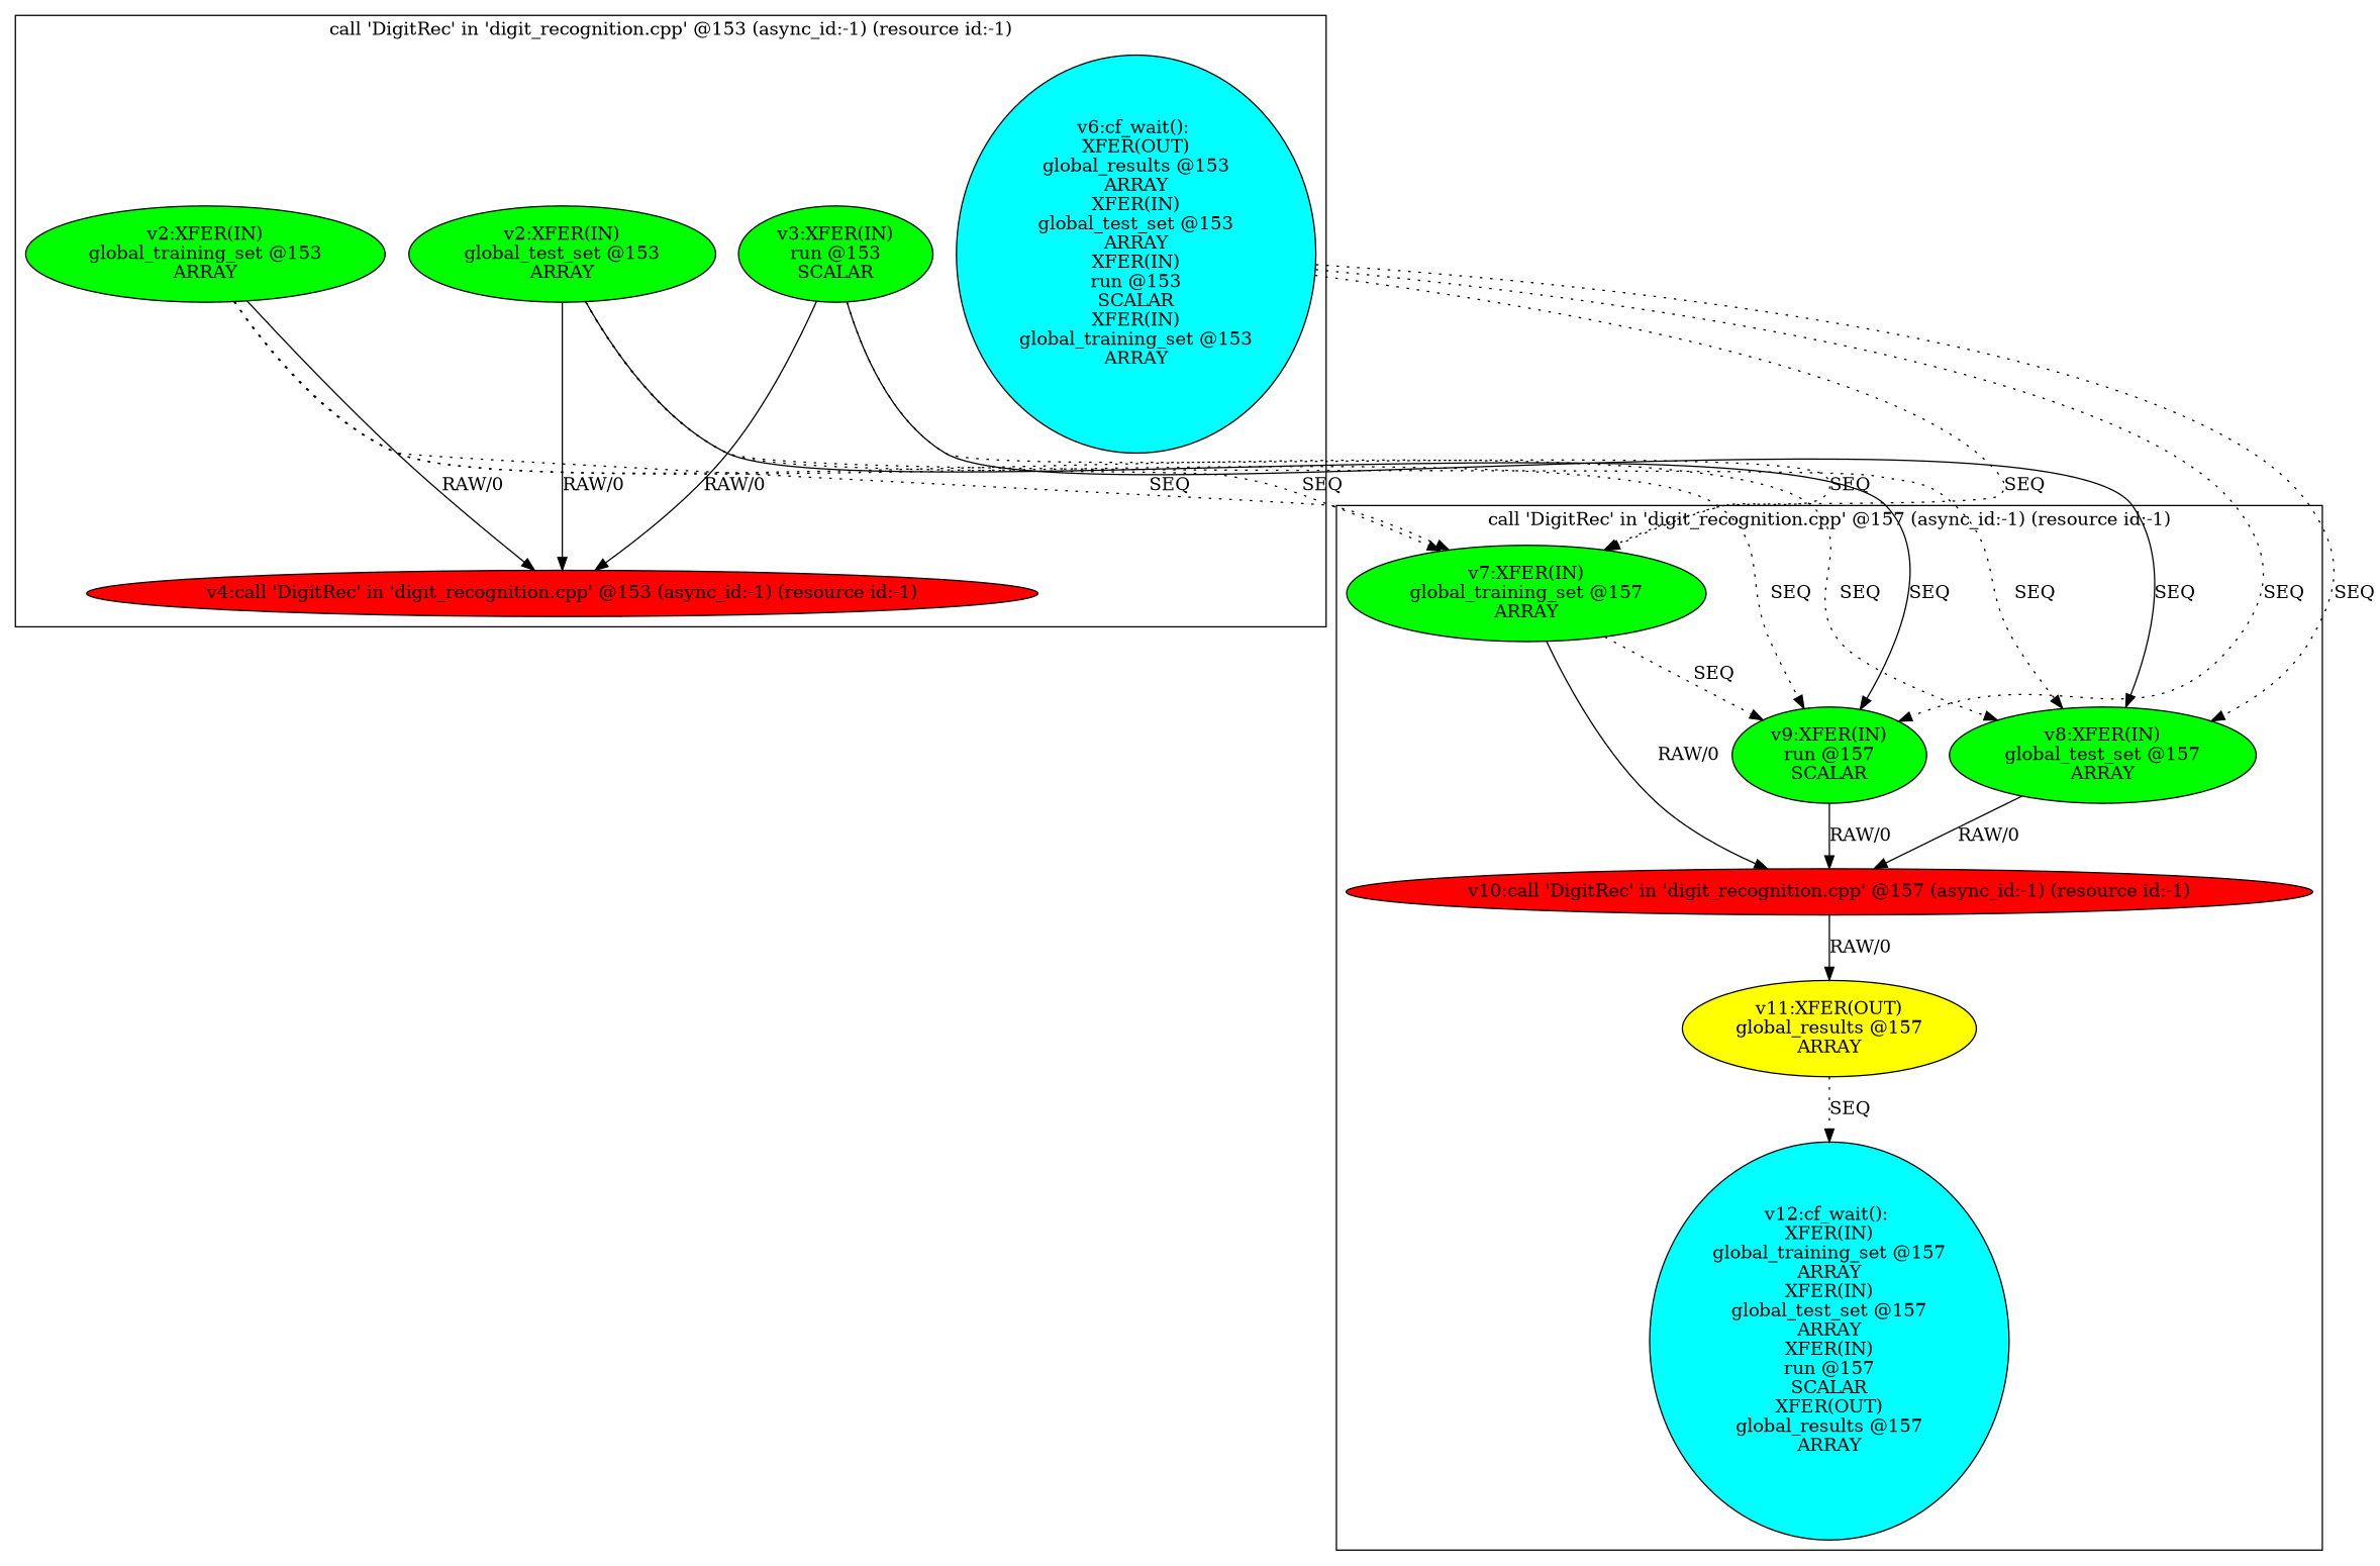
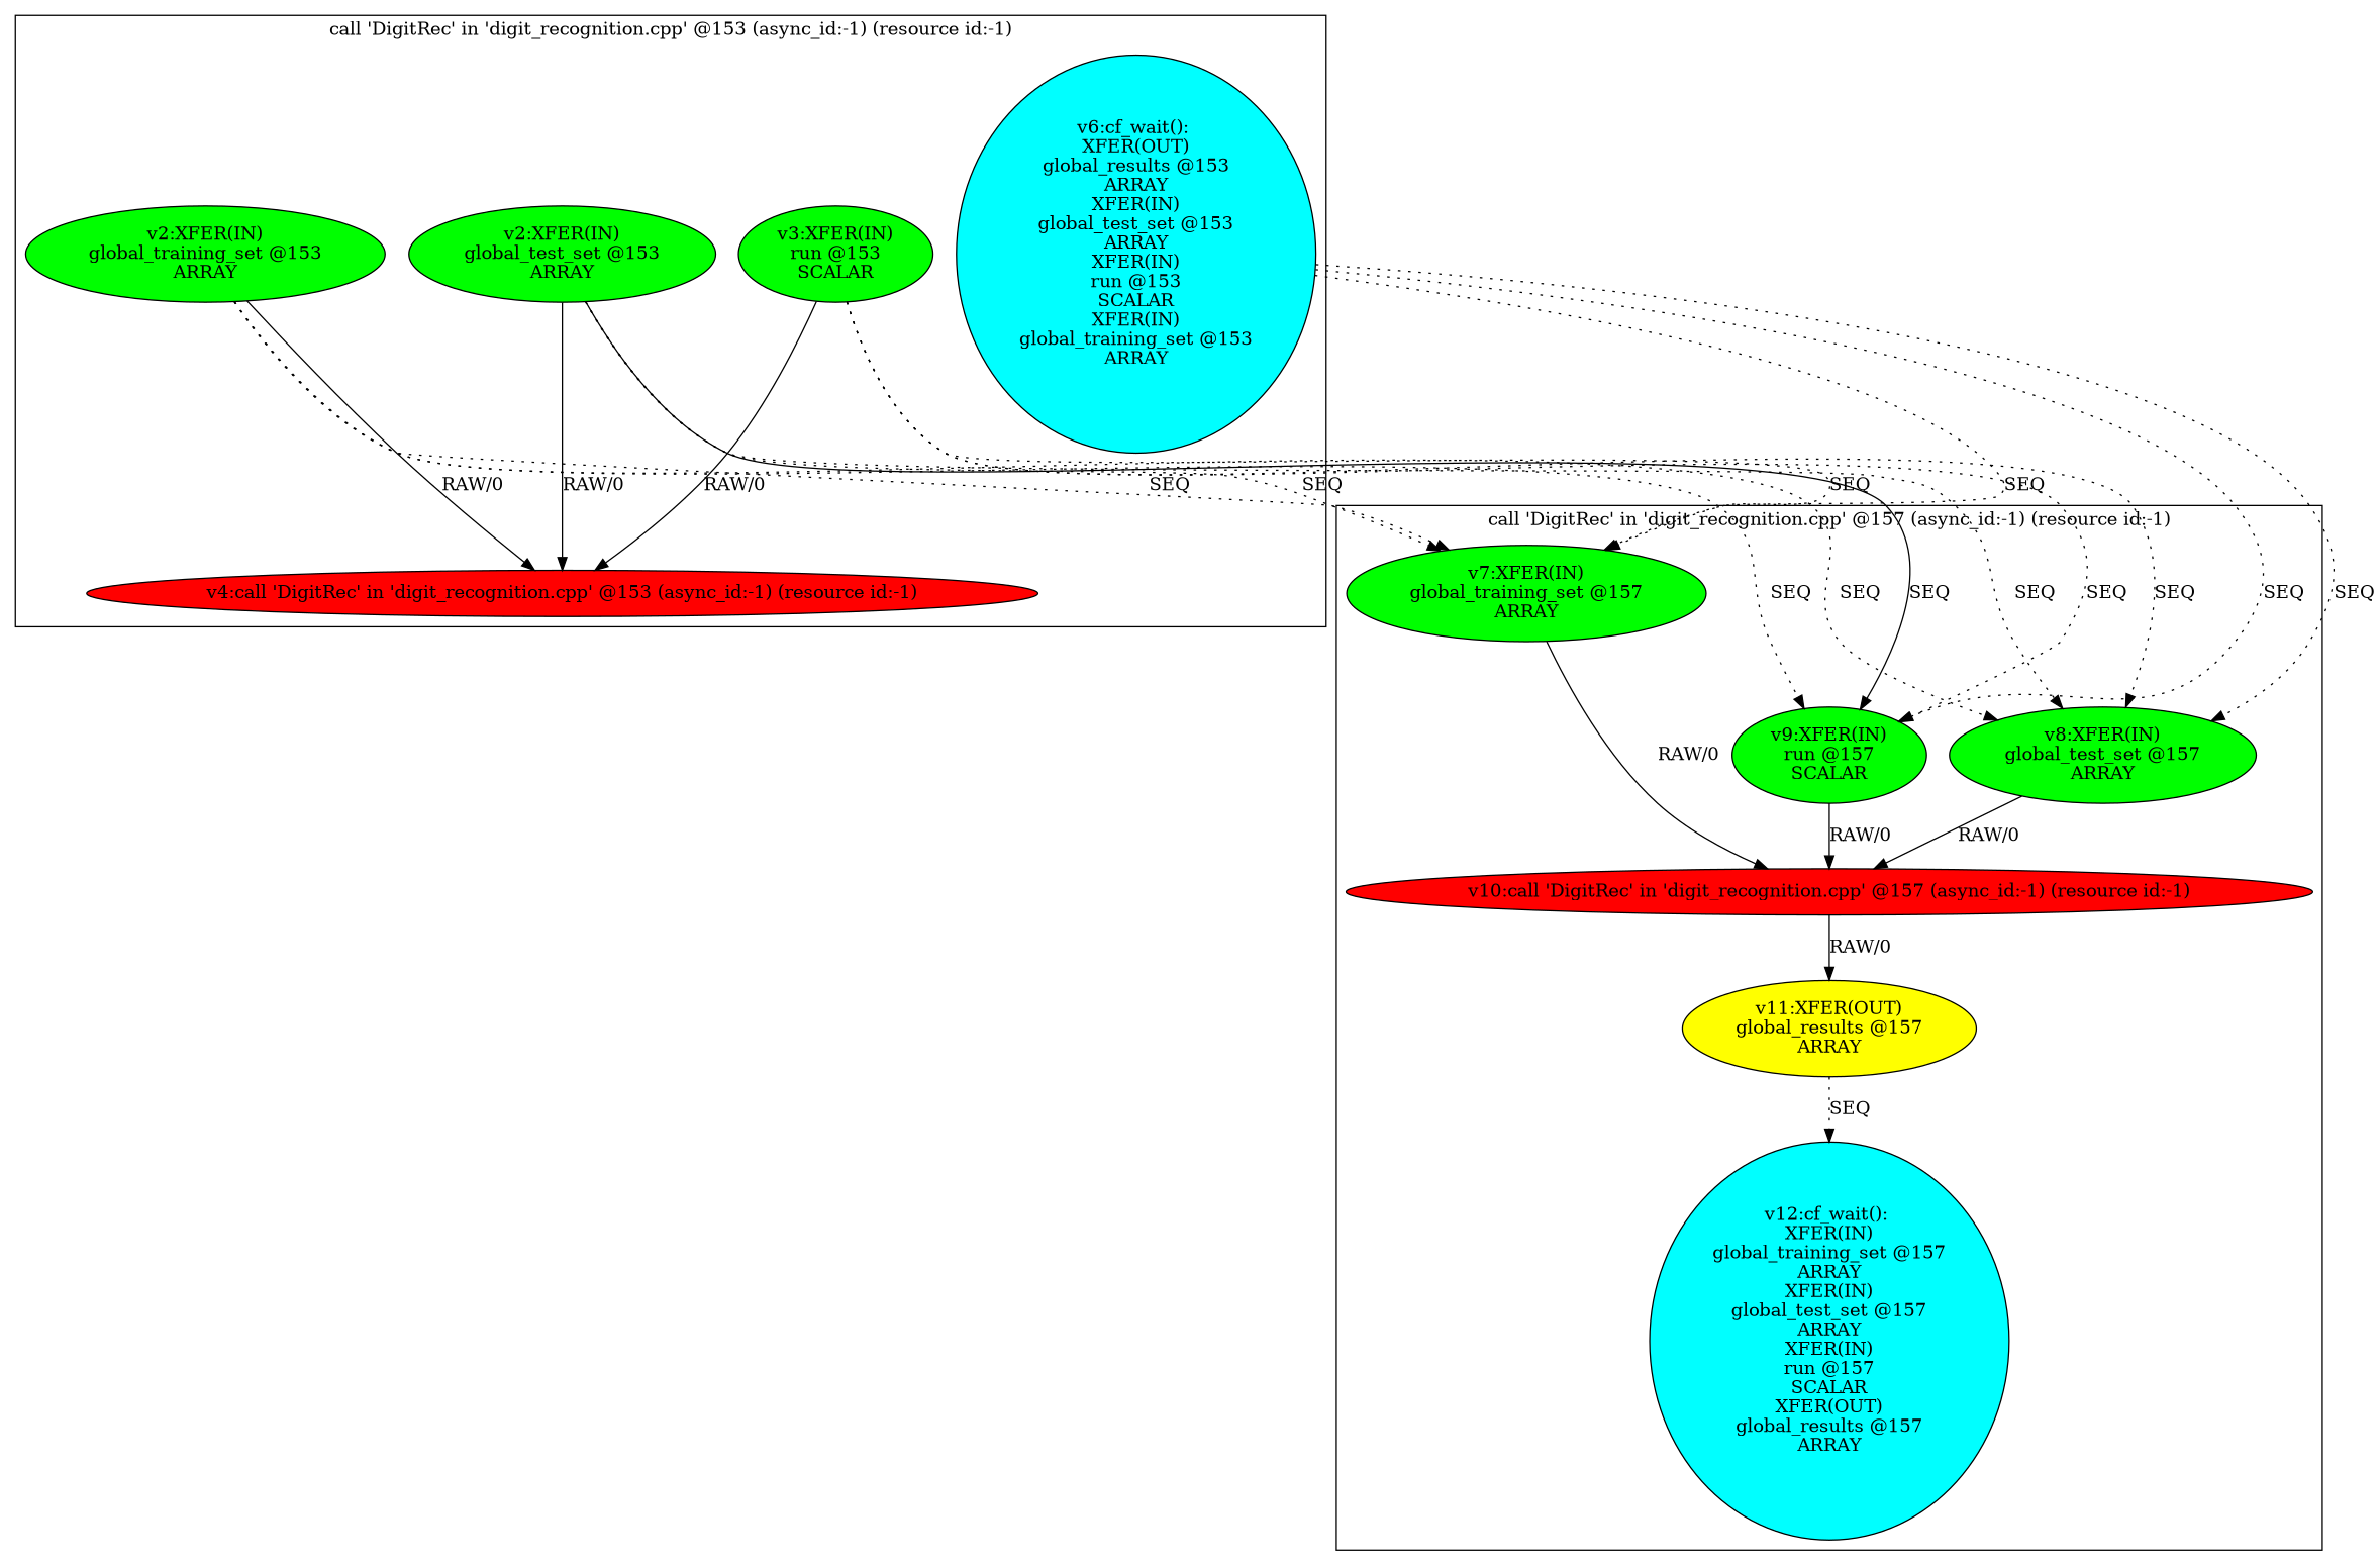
  digraph {
    node [fillcolor=green style=filled]
    edge [style=dotted]
    n1 [label="v2:XFER(IN)\nglobal_training_set @153\nARRAY\n"]
    n2 [label="v2:XFER(IN)\nglobal_test_set @153\nARRAY\n"]
    n3 [label="v3:XFER(IN)\nrun @153\nSCALAR\n"]
    n4 [fillcolor=red label="v4:call 'DigitRec' in 'digit_recognition.cpp' @153 (async_id:-1) (resource id:-1)\n"]
    n5 [fillcolor=cyan label="v6:cf_wait(): \nXFER(OUT)\nglobal_results @153\nARRAY\nXFER(IN)\nglobal_test_set @153\nARRAY\nXFER(IN)\nrun @153\nSCALAR\nXFER(IN)\nglobal_training_set @153\nARRAY\n\n"]
    n6 [label="v7:XFER(IN)\nglobal_training_set @157\nARRAY\n"]
    n7 [label="v8:XFER(IN)\nglobal_test_set @157\nARRAY\n"]
    n8 [label="v9:XFER(IN)\nrun @157\nSCALAR\n"]
    n9 [fillcolor=red label="v10:call 'DigitRec' in 'digit_recognition.cpp' @157 (async_id:-1) (resource id:-1)\n"]
    n10 [fillcolor=yellow label="v11:XFER(OUT)\nglobal_results @157\nARRAY\n"]
    n11 [fillcolor=cyan label="v12:cf_wait(): \nXFER(IN)\nglobal_training_set @157\nARRAY\nXFER(IN)\nglobal_test_set @157\nARRAY\nXFER(IN)\nrun @157\nSCALAR\nXFER(OUT)\nglobal_results @157\nARRAY\n\n"]
    subgraph cluster_1 {
      label="call 'DigitRec' in 'digit_recognition.cpp' @153 (async_id:-1) (resource id:-1)\n"
      n1
      n2
      n3
      n4
      n5
    }
    subgraph cluster_2 {
      label="call 'DigitRec' in 'digit_recognition.cpp' @157 (async_id:-1) (resource id:-1)\n"
      n6
      n7
      n8
      n9
      n10
      n11
    }
    n1 -> n4 [label="RAW/0" style=""]
    n1 -> n6 [label=SEQ]
    n1 -> n7 [label=SEQ]
    n1 -> n8 [label=SEQ]
    n2 -> n4 [label="RAW/0" style=""]
    n2 -> n6 [label=SEQ]
    n2 -> n7 [label=SEQ]
    n2 -> n8 [label=SEQ style=solid]
    n3 -> n4 [label="RAW/0" style=""]
    n3 -> n6 [label=SEQ]
-   n3 -> n7 [label=SEQ style=solid]
-   n6 -> n8 [label=SEQ]
+   n3 -> n7 [label=SEQ]
+   n3 -> n8 [label=SEQ]
    n5 -> n6 [label=SEQ]
    n5 -> n7 [label=SEQ]
    n5 -> n8 [label=SEQ]
    n6 -> n9 [label="RAW/0" style=""]
    n7 -> n9 [label="RAW/0" style=""]
    n8 -> n9 [label="RAW/0" style=""]
    n9 -> n10 [label="RAW/0" style=""]
    n10 -> n11 [label=SEQ]
  }
